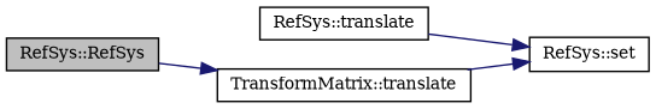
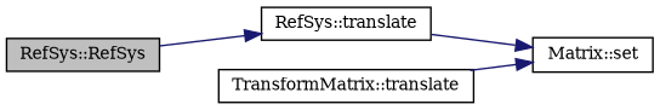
  digraph {
    fontname="DejaVu Serif"
    rankdir=LR
    node [color=black fillcolor=white fontname="DejaVu Serif" fontsize=10 shape=record style=filled]
    edge [color=midnightblue fontname="DejaVu Serif" fontsize=10 labelfontname=Helvetica labelfontsize=10 style=solid]
    n1 [fillcolor=grey75 fontcolor=black height=0.2 label="RefSys::RefSys" width=0.4]
    n2 [height=0.2 label="RefSys::translate" width=0.4]
-   n3 [height=0.2 label="RefSys::set" width=0.4]
+   n3 [height=0.2 label="Matrix::set" width=0.4]
    n4 [height=0.2 label="TransformMatrix::translate" width=0.4]
-   n1 -> n4
+   n1 -> n2
    n2 -> n3
    n4 -> n3
  }
